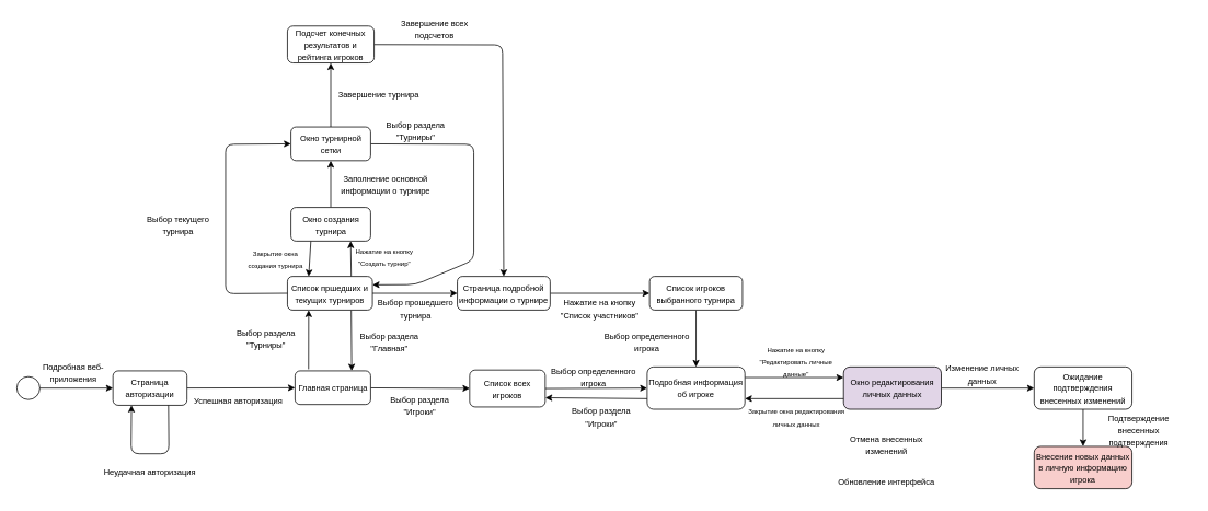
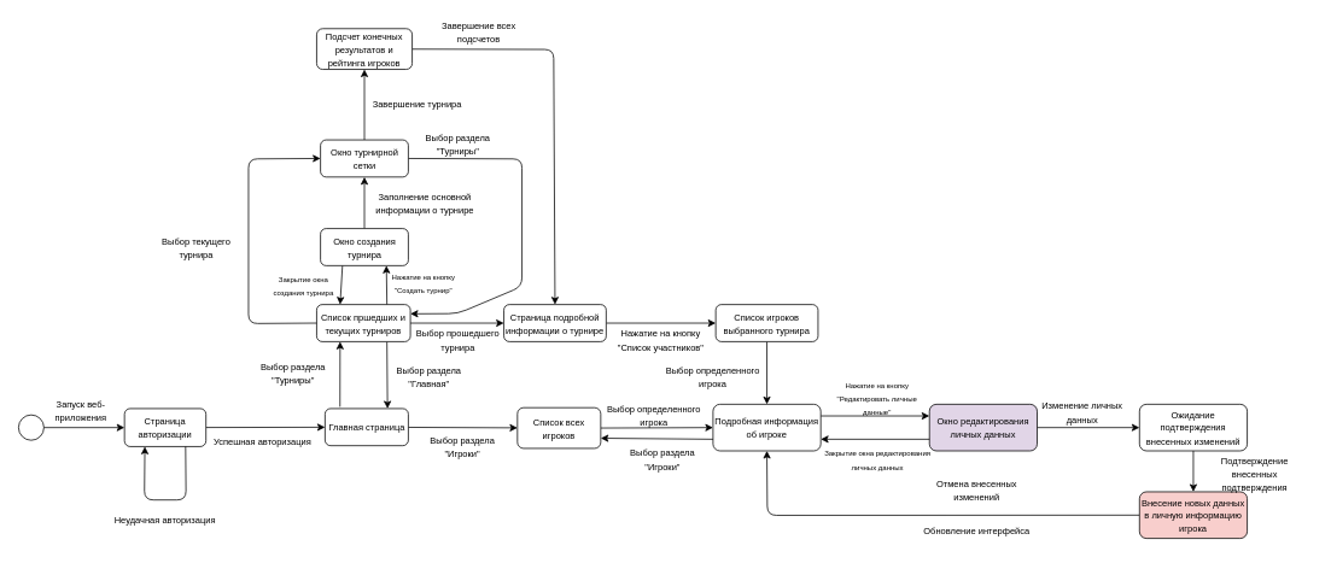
  <mxCell id="0" />
  <mxCell id="1" parent="0" />
  <mxCell id="2" value="" style="ellipse;whiteSpace=wrap;html=1;aspect=fixed;" parent="1" vertex="1"><mxGeometry x="20" y="458" width="28" height="28" as="geometry" /></mxCell>
  <mxCell id="3" value="" style="endArrow=classic;html=1;exitX=1;exitY=0.5;exitDx=0;exitDy=0;shadow=0;fontColor=#000000;labelBackgroundColor=#000000;strokeColor=#000000;entryX=0;entryY=0.5;entryDx=0;entryDy=0;" parent="1" source="2" target="5" edge="1"><mxGeometry width="50" height="50" relative="1" as="geometry"><mxPoint x="435" y="581" as="sourcePoint" /><mxPoint x="111" y="472" as="targetPoint" /></mxGeometry></mxCell>
  <mxCell id="4" value="" style="edgeStyle=none;html=1;shadow=0;labelBackgroundColor=#000000;fontSize=10;fontColor=#000000;strokeColor=#000000;" parent="1" source="5" target="9" edge="1"><mxGeometry relative="1" as="geometry" /></mxCell>
  <mxCell id="5" value="&lt;font style=&quot;font-size: 10px&quot;&gt;Страница авторизации&lt;/font&gt;" style="rounded=1;whiteSpace=wrap;html=1;fontColor=#000000;fillColor=#FFFFFF;strokeColor=#000000;" parent="1" vertex="1"><mxGeometry x="137" y="451" width="90" height="42" as="geometry" /></mxCell>
- <mxCell id="6" value="&lt;font style=&quot;font-size: 10px&quot;&gt;Подробная веб-приложения&lt;/font&gt;" style="text;html=1;strokeColor=none;fillColor=none;align=center;verticalAlign=middle;whiteSpace=wrap;rounded=0;labelBackgroundColor=none;fontColor=#000000;" parent="1" vertex="1"><mxGeometry x="41" y="438" width="96" height="30" as="geometry" /></mxCell>
+ <mxCell id="6" value="&lt;font style=&quot;font-size: 10px&quot;&gt;Запуск веб-приложения&lt;/font&gt;" style="text;html=1;strokeColor=none;fillColor=none;align=center;verticalAlign=middle;whiteSpace=wrap;rounded=0;labelBackgroundColor=none;fontColor=#000000;" parent="1" vertex="1"><mxGeometry x="41" y="438" width="96" height="30" as="geometry" /></mxCell>
  <mxCell id="7" value="" style="edgeStyle=none;html=1;shadow=0;labelBackgroundColor=#000000;fontSize=11;fontColor=#000000;strokeColor=#000000;entryX=0.25;entryY=1;entryDx=0;entryDy=0;" parent="1" target="16" edge="1"><mxGeometry relative="1" as="geometry"><mxPoint x="402" y="380.5" as="targetPoint" /><mxPoint x="375" y="449" as="sourcePoint" /></mxGeometry></mxCell>
  <mxCell id="8" style="edgeStyle=none;html=1;shadow=0;labelBackgroundColor=#000000;fontSize=11;fontColor=#000000;strokeColor=#000000;" parent="1" source="9" target="34" edge="1"><mxGeometry relative="1" as="geometry" /></mxCell>
  <mxCell id="9" value="&lt;font size=&quot;1&quot;&gt;Главная страница&lt;/font&gt;" style="whiteSpace=wrap;html=1;fillColor=#FFFFFF;strokeColor=#000000;fontColor=#000000;rounded=1;" parent="1" vertex="1"><mxGeometry x="358.5" y="451" width="92" height="41" as="geometry" /></mxCell>
  <mxCell id="10" value="&lt;font style=&quot;font-size: 10px&quot;&gt;Успешная авторизация&amp;nbsp;&lt;/font&gt;" style="text;html=1;strokeColor=none;fillColor=none;align=center;verticalAlign=middle;whiteSpace=wrap;rounded=0;labelBackgroundColor=none;fontColor=#000000;" parent="1" vertex="1"><mxGeometry x="233.25" y="473" width="116" height="30" as="geometry" /></mxCell>
  <mxCell id="11" value="&lt;font style=&quot;font-size: 10px&quot;&gt;Выбор раздела &quot;Турниры&quot;&lt;/font&gt;" style="text;html=1;strokeColor=none;fillColor=none;align=center;verticalAlign=middle;whiteSpace=wrap;rounded=0;labelBackgroundColor=none;fontColor=#000000;" parent="1" vertex="1"><mxGeometry x="278" y="397" width="91" height="30" as="geometry" /></mxCell>
  <mxCell id="12" style="edgeStyle=none;html=1;exitX=0;exitY=0.5;exitDx=0;exitDy=0;shadow=0;labelBackgroundColor=#000000;fontSize=11;fontColor=#000000;strokeColor=#000000;entryX=0;entryY=0.5;entryDx=0;entryDy=0;" parent="1" source="16" target="18" edge="1"><mxGeometry relative="1" as="geometry"><mxPoint x="281.338" y="356.286" as="targetPoint" /></mxGeometry></mxCell>
  <mxCell id="13" style="edgeStyle=none;html=1;shadow=0;labelBackgroundColor=#000000;fontSize=11;fontColor=#000000;strokeColor=#000000;entryX=0.75;entryY=1;entryDx=0;entryDy=0;exitX=0.75;exitY=0;exitDx=0;exitDy=0;" parent="1" source="16" target="22" edge="1"><mxGeometry relative="1" as="geometry"><mxPoint x="402" y="298.863" as="targetPoint" /></mxGeometry></mxCell>
  <mxCell id="14" style="edgeStyle=none;html=1;exitX=0;exitY=0.5;exitDx=0;exitDy=0;entryX=0;entryY=0.5;entryDx=0;entryDy=0;shadow=0;labelBackgroundColor=#000000;fontSize=11;fontColor=#000000;strokeColor=#000000;" parent="1" source="16" target="27" edge="1"><mxGeometry relative="1" as="geometry"><Array as="points"><mxPoint x="274" y="357" /><mxPoint x="274" y="175" /></Array></mxGeometry></mxCell>
  <mxCell id="15" style="edgeStyle=none;html=1;exitX=0.75;exitY=1;exitDx=0;exitDy=0;entryX=0.75;entryY=0;entryDx=0;entryDy=0;strokeColor=#000000;" edge="1" parent="1" source="16" target="9"><mxGeometry relative="1" as="geometry" /></mxCell>
  <mxCell id="16" value="&lt;font size=&quot;1&quot;&gt;Список пршедших и текущих турниров&lt;/font&gt;" style="whiteSpace=wrap;html=1;fillColor=#FFFFFF;strokeColor=#000000;fontColor=#000000;rounded=1;" parent="1" vertex="1"><mxGeometry x="349.25" y="336" width="103.5" height="41" as="geometry" /></mxCell>
  <mxCell id="17" style="edgeStyle=none;html=1;shadow=0;labelBackgroundColor=#000000;fontSize=11;fontColor=#000000;strokeColor=#000000;" parent="1" source="18" target="37" edge="1"><mxGeometry relative="1" as="geometry" /></mxCell>
  <mxCell id="18" value="&lt;font size=&quot;1&quot;&gt;Страница подробной информации о турнире&lt;/font&gt;" style="whiteSpace=wrap;html=1;fillColor=#FFFFFF;strokeColor=#000000;fontColor=#000000;rounded=1;" parent="1" vertex="1"><mxGeometry x="556" y="336" width="113" height="41" as="geometry" /></mxCell>
  <mxCell id="19" value="&lt;span style=&quot;font-size: 10px&quot;&gt;Выбор прошедшего турнира&lt;/span&gt;" style="text;html=1;strokeColor=none;fillColor=none;align=center;verticalAlign=middle;whiteSpace=wrap;rounded=0;labelBackgroundColor=none;fontColor=#000000;" parent="1" vertex="1"><mxGeometry x="455" y="360" width="101" height="30" as="geometry" /></mxCell>
  <mxCell id="20" style="edgeStyle=none;html=1;exitX=0.5;exitY=0;exitDx=0;exitDy=0;shadow=0;labelBackgroundColor=#000000;fontSize=11;fontColor=#000000;strokeColor=#000000;entryX=0.5;entryY=1;entryDx=0;entryDy=0;" parent="1" source="22" target="27" edge="1"><mxGeometry relative="1" as="geometry"><mxPoint x="402" y="187" as="targetPoint" /></mxGeometry></mxCell>
  <mxCell id="21" style="edgeStyle=none;html=1;exitX=0.25;exitY=1;exitDx=0;exitDy=0;entryX=0.25;entryY=0;entryDx=0;entryDy=0;strokeColor=#000000;" edge="1" parent="1" source="22" target="16"><mxGeometry relative="1" as="geometry" /></mxCell>
  <mxCell id="22" value="&lt;font size=&quot;1&quot;&gt;Окно создания турнира&lt;/font&gt;" style="whiteSpace=wrap;html=1;fillColor=#FFFFFF;strokeColor=#000000;fontColor=#000000;rounded=1;" parent="1" vertex="1"><mxGeometry x="353.5" y="252" width="97" height="41" as="geometry" /></mxCell>
  <mxCell id="23" value="&lt;font style=&quot;font-size: 8px&quot;&gt;Нажатие на кнопку &quot;Создать турнир&quot;&lt;/font&gt;" style="text;html=1;strokeColor=none;fillColor=none;align=center;verticalAlign=middle;whiteSpace=wrap;rounded=0;labelBackgroundColor=none;fontColor=#000000;" parent="1" vertex="1"><mxGeometry x="428" y="298" width="79" height="28.5" as="geometry" /></mxCell>
  <mxCell id="24" value="&lt;span style=&quot;font-size: 10px&quot;&gt;Заполнение основной информации о турнире&lt;/span&gt;" style="text;html=1;strokeColor=none;fillColor=none;align=center;verticalAlign=middle;whiteSpace=wrap;rounded=0;labelBackgroundColor=none;fontColor=#000000;" parent="1" vertex="1"><mxGeometry x="407" y="209" width="124" height="30" as="geometry" /></mxCell>
  <mxCell id="25" style="edgeStyle=none;html=1;exitX=0.5;exitY=0;exitDx=0;exitDy=0;shadow=0;labelBackgroundColor=#000000;fontSize=11;fontColor=#000000;strokeColor=#000000;entryX=0.5;entryY=1;entryDx=0;entryDy=0;" parent="1" source="27" target="30" edge="1"><mxGeometry relative="1" as="geometry"><mxPoint x="402.172" y="78.214" as="targetPoint" /></mxGeometry></mxCell>
  <mxCell id="26" style="edgeStyle=none;html=1;entryX=1;entryY=0.25;entryDx=0;entryDy=0;strokeColor=#000000;exitX=1;exitY=0.5;exitDx=0;exitDy=0;" edge="1" parent="1" source="27" target="16"><mxGeometry relative="1" as="geometry"><mxPoint x="478" y="197" as="sourcePoint" /><Array as="points"><mxPoint x="576" y="175" /><mxPoint x="576" y="316" /><mxPoint x="505" y="346" /></Array></mxGeometry></mxCell>
  <mxCell id="27" value="&lt;font size=&quot;1&quot;&gt;Окно турнирной сетки&lt;/font&gt;" style="whiteSpace=wrap;html=1;fillColor=#FFFFFF;strokeColor=#000000;fontColor=#000000;rounded=1;" parent="1" vertex="1"><mxGeometry x="353.5" y="154" width="97" height="41" as="geometry" /></mxCell>
  <mxCell id="28" value="&lt;span style=&quot;font-size: 10px&quot;&gt;Выбор текущего турнира&lt;/span&gt;" style="text;html=1;strokeColor=none;fillColor=none;align=center;verticalAlign=middle;whiteSpace=wrap;rounded=0;labelBackgroundColor=none;fontColor=#000000;" parent="1" vertex="1"><mxGeometry x="166" y="257.5" width="101" height="30" as="geometry" /></mxCell>
  <mxCell id="29" style="edgeStyle=none;html=1;entryX=0.5;entryY=0;entryDx=0;entryDy=0;shadow=0;labelBackgroundColor=#000000;fontSize=11;fontColor=#000000;strokeColor=#000000;" parent="1" source="30" target="18" edge="1"><mxGeometry relative="1" as="geometry"><Array as="points"><mxPoint x="611" y="54" /></Array></mxGeometry></mxCell>
  <mxCell id="30" value="&lt;font size=&quot;1&quot;&gt;Подсчет конечных результатов и рейтинга игроков&lt;/font&gt;" style="whiteSpace=wrap;html=1;fillColor=#FFFFFF;strokeColor=#000000;fontColor=#000000;rounded=1;" parent="1" vertex="1"><mxGeometry x="349.25" y="31" width="105.5" height="45" as="geometry" /></mxCell>
  <mxCell id="31" value="&lt;span style=&quot;font-size: 10px&quot;&gt;Завершение турнира&lt;/span&gt;" style="text;html=1;strokeColor=none;fillColor=none;align=center;verticalAlign=middle;whiteSpace=wrap;rounded=0;labelBackgroundColor=none;fontColor=#000000;" parent="1" vertex="1"><mxGeometry x="410" y="100" width="101" height="30" as="geometry" /></mxCell>
  <mxCell id="32" value="&lt;span style=&quot;font-size: 10px&quot;&gt;Завершение всех подсчетов&lt;/span&gt;" style="text;html=1;strokeColor=none;fillColor=none;align=center;verticalAlign=middle;whiteSpace=wrap;rounded=0;labelBackgroundColor=none;fontColor=#000000;" parent="1" vertex="1"><mxGeometry x="478" y="20" width="101" height="30" as="geometry" /></mxCell>
  <mxCell id="33" style="edgeStyle=none;html=1;strokeColor=#000000;startArrow=none;entryX=0;entryY=0.5;entryDx=0;entryDy=0;exitX=1;exitY=0.5;exitDx=0;exitDy=0;" edge="1" parent="1" source="34" target="40"><mxGeometry relative="1" as="geometry"><mxPoint x="742" y="473" as="sourcePoint" /></mxGeometry></mxCell>
  <mxCell id="34" value="&lt;font size=&quot;1&quot;&gt;Список всех игроков&lt;/font&gt;" style="whiteSpace=wrap;html=1;fillColor=#FFFFFF;strokeColor=#000000;fontColor=#000000;rounded=1;" parent="1" vertex="1"><mxGeometry x="571" y="450" width="92" height="45" as="geometry" /></mxCell>
  <mxCell id="35" value="&lt;font style=&quot;font-size: 10px&quot;&gt;Выбор раздела &quot;Игроки&quot;&lt;/font&gt;" style="text;html=1;strokeColor=none;fillColor=none;align=center;verticalAlign=middle;whiteSpace=wrap;rounded=0;labelBackgroundColor=none;fontColor=#000000;" parent="1" vertex="1"><mxGeometry x="465" y="478" width="91" height="30" as="geometry" /></mxCell>
  <mxCell id="36" style="edgeStyle=none;html=1;strokeColor=#000000;" edge="1" parent="1" source="37" target="40"><mxGeometry relative="1" as="geometry" /></mxCell>
  <mxCell id="37" value="&lt;font size=&quot;1&quot;&gt;Список игроков выбранного турнира&lt;/font&gt;" style="whiteSpace=wrap;html=1;fillColor=#FFFFFF;strokeColor=#000000;fontColor=#000000;rounded=1;" parent="1" vertex="1"><mxGeometry x="790" y="336" width="113" height="41" as="geometry" /></mxCell>
  <mxCell id="38" value="&lt;span style=&quot;font-size: 10px&quot;&gt;Нажатие на кнопку &quot;Список участников&quot;&lt;/span&gt;" style="text;html=1;strokeColor=none;fillColor=none;align=center;verticalAlign=middle;whiteSpace=wrap;rounded=0;labelBackgroundColor=none;fontColor=#000000;" parent="1" vertex="1"><mxGeometry x="679" y="360" width="101" height="30" as="geometry" /></mxCell>
  <mxCell id="39" style="edgeStyle=none;html=1;strokeColor=#000000;exitX=1;exitY=0.25;exitDx=0;exitDy=0;entryX=0;entryY=0.25;entryDx=0;entryDy=0;" edge="1" parent="1" source="40" target="43"><mxGeometry relative="1" as="geometry" /></mxCell>
  <mxCell id="40" value="&lt;font size=&quot;1&quot;&gt;Подробная информация об игроке&lt;/font&gt;" style="whiteSpace=wrap;html=1;fillColor=#FFFFFF;strokeColor=#000000;fontColor=#000000;rounded=1;" vertex="1" parent="1"><mxGeometry x="787" y="446.25" width="119" height="51.5" as="geometry" /></mxCell>
  <mxCell id="41" value="&lt;span style=&quot;font-size: 10px&quot;&gt;Выбор определенного игрока&lt;/span&gt;" style="text;html=1;strokeColor=none;fillColor=none;align=center;verticalAlign=middle;whiteSpace=wrap;rounded=0;labelBackgroundColor=none;fontColor=#000000;" vertex="1" parent="1"><mxGeometry x="669" y="443" width="106" height="30" as="geometry" /></mxCell>
  <mxCell id="42" style="edgeStyle=none;html=1;exitX=1;exitY=0.5;exitDx=0;exitDy=0;entryX=0;entryY=0.5;entryDx=0;entryDy=0;strokeColor=#000000;" edge="1" parent="1" source="43" target="46"><mxGeometry relative="1" as="geometry" /></mxCell>
  <mxCell id="43" value="&lt;font size=&quot;1&quot;&gt;Окно редактирования личных данных&lt;/font&gt;" style="whiteSpace=wrap;html=1;fillColor=#e1d5e7;strokeColor=#000000;fontColor=#000000;rounded=1;" vertex="1" parent="1"><mxGeometry x="1026" y="446.25" width="119" height="51.5" as="geometry" /></mxCell>
  <mxCell id="44" value="&lt;font style=&quot;font-size: 8px&quot;&gt;Нажатие на кнопку &quot;Редактировать личные данные&quot;&lt;/font&gt;" style="text;html=1;strokeColor=none;fillColor=none;align=center;verticalAlign=middle;whiteSpace=wrap;rounded=0;labelBackgroundColor=none;fontColor=#000000;" vertex="1" parent="1"><mxGeometry x="921" y="419" width="95" height="39" as="geometry" /></mxCell>
  <mxCell id="45" style="edgeStyle=none;html=1;exitX=0.5;exitY=1;exitDx=0;exitDy=0;entryX=0.5;entryY=0;entryDx=0;entryDy=0;strokeColor=#000000;" edge="1" parent="1" source="46" target="49"><mxGeometry relative="1" as="geometry" /></mxCell>
  <mxCell id="46" value="&lt;font size=&quot;1&quot;&gt;Ожидание подтверждения внесенных изменений&lt;/font&gt;" style="whiteSpace=wrap;html=1;fillColor=#FFFFFF;strokeColor=#000000;fontColor=#000000;rounded=1;" vertex="1" parent="1"><mxGeometry x="1258" y="446.25" width="119" height="51.5" as="geometry" /></mxCell>
  <mxCell id="47" value="&lt;span style=&quot;font-size: 10px&quot;&gt;Изменение личных данных&lt;/span&gt;" style="text;html=1;strokeColor=none;fillColor=none;align=center;verticalAlign=middle;whiteSpace=wrap;rounded=0;labelBackgroundColor=none;fontColor=#000000;" vertex="1" parent="1"><mxGeometry x="1149" y="446.25" width="92" height="17" as="geometry" /></mxCell>
+ <mxCell id="48" style="edgeStyle=none;html=1;entryX=0.5;entryY=1;entryDx=0;entryDy=0;strokeColor=#000000;" edge="1" parent="1" source="49" target="40"><mxGeometry relative="1" as="geometry"><Array as="points"><mxPoint x="847" y="569" /></Array></mxGeometry></mxCell>
  <mxCell id="49" value="&lt;font size=&quot;1&quot;&gt;Внесение новых данных в личную информацию игрока&lt;/font&gt;" style="whiteSpace=wrap;html=1;fillColor=#f8cecc;strokeColor=#000000;fontColor=#000000;rounded=1;" vertex="1" parent="1"><mxGeometry x="1258" y="543" width="119" height="51.5" as="geometry" /></mxCell>
  <mxCell id="50" value="&lt;span style=&quot;font-size: 10px&quot;&gt;Подтверждение внесенных подтверждения&lt;/span&gt;" style="text;html=1;strokeColor=none;fillColor=none;align=center;verticalAlign=middle;whiteSpace=wrap;rounded=0;labelBackgroundColor=none;fontColor=#000000;" vertex="1" parent="1"><mxGeometry x="1323" y="508" width="125" height="29" as="geometry" /></mxCell>
  <mxCell id="51" value="&lt;span style=&quot;font-size: 10px&quot;&gt;Отмена внесенных изменений&lt;/span&gt;" style="text;html=1;strokeColor=none;fillColor=none;align=center;verticalAlign=middle;whiteSpace=wrap;rounded=0;labelBackgroundColor=none;fontColor=#000000;" vertex="1" parent="1"><mxGeometry x="1016" y="526" width="125" height="29" as="geometry" /></mxCell>
  <mxCell id="52" value="&lt;span style=&quot;font-size: 10px&quot;&gt;Выбор определенного игрока&lt;/span&gt;" style="text;html=1;strokeColor=none;fillColor=none;align=center;verticalAlign=middle;whiteSpace=wrap;rounded=0;labelBackgroundColor=none;fontColor=#000000;" vertex="1" parent="1"><mxGeometry x="734" y="401" width="106" height="30" as="geometry" /></mxCell>
  <mxCell id="53" value="&lt;span style=&quot;font-size: 10px&quot;&gt;Обновление интерфейса&lt;/span&gt;" style="text;html=1;strokeColor=none;fillColor=none;align=center;verticalAlign=middle;whiteSpace=wrap;rounded=0;labelBackgroundColor=none;fontColor=#000000;" vertex="1" parent="1"><mxGeometry x="1016" y="571" width="125" height="29" as="geometry" /></mxCell>
  <mxCell id="54" style="edgeStyle=none;html=1;exitX=0.75;exitY=1;exitDx=0;exitDy=0;entryX=0.25;entryY=1;entryDx=0;entryDy=0;strokeColor=#000000;" edge="1" parent="1" source="5" target="5"><mxGeometry relative="1" as="geometry"><Array as="points"><mxPoint x="205" y="552" /><mxPoint x="159" y="552" /></Array></mxGeometry></mxCell>
  <mxCell id="55" value="&lt;font style=&quot;font-size: 10px&quot;&gt;Неудачная авторизация&lt;/font&gt;" style="text;html=1;strokeColor=none;fillColor=none;align=center;verticalAlign=middle;whiteSpace=wrap;rounded=0;labelBackgroundColor=none;fontColor=#000000;" vertex="1" parent="1"><mxGeometry x="124" y="559" width="116" height="30" as="geometry" /></mxCell>
  <mxCell id="56" value="&lt;font style=&quot;font-size: 10px&quot;&gt;Выбор раздела &quot;Главная&quot;&lt;/font&gt;" style="text;html=1;strokeColor=none;fillColor=none;align=center;verticalAlign=middle;whiteSpace=wrap;rounded=0;labelBackgroundColor=none;fontColor=#000000;" vertex="1" parent="1"><mxGeometry x="428" y="401" width="91" height="30" as="geometry" /></mxCell>
  <mxCell id="57" value="&lt;font style=&quot;font-size: 8px&quot;&gt;Закрытие окна создания турнира&lt;/font&gt;" style="text;html=1;strokeColor=none;fillColor=none;align=center;verticalAlign=middle;whiteSpace=wrap;rounded=0;labelBackgroundColor=none;fontColor=#000000;" vertex="1" parent="1"><mxGeometry x="292" y="293" width="86" height="41" as="geometry" /></mxCell>
  <mxCell id="58" value="&lt;font style=&quot;font-size: 10px&quot;&gt;Выбор раздела &quot;Турниры&quot;&lt;/font&gt;" style="text;html=1;strokeColor=none;fillColor=none;align=center;verticalAlign=middle;whiteSpace=wrap;rounded=0;labelBackgroundColor=none;fontColor=#000000;" vertex="1" parent="1"><mxGeometry x="460" y="144" width="91" height="30" as="geometry" /></mxCell>
  <mxCell id="59" style="edgeStyle=none;html=1;strokeColor=#000000;exitX=0;exitY=0.75;exitDx=0;exitDy=0;entryX=1;entryY=0.75;entryDx=0;entryDy=0;" edge="1" parent="1" source="43" target="40"><mxGeometry relative="1" as="geometry"><mxPoint x="922" y="497.035" as="sourcePoint" /><mxPoint x="1042" y="497.035" as="targetPoint" /></mxGeometry></mxCell>
  <mxCell id="60" value="&lt;font style=&quot;font-size: 8px ; line-height: 0&quot;&gt;Закрытие окна редактирования личных данных&lt;/font&gt;" style="text;html=1;strokeColor=none;fillColor=none;align=center;verticalAlign=middle;whiteSpace=wrap;rounded=0;labelBackgroundColor=none;fontColor=#000000;" vertex="1" parent="1"><mxGeometry x="895.5" y="487" width="146" height="39" as="geometry" /></mxCell>
  <mxCell id="61" value="&lt;font style=&quot;font-size: 10px&quot;&gt;Выбор раздела &quot;Игроки&quot;&lt;/font&gt;" style="text;html=1;strokeColor=none;fillColor=none;align=center;verticalAlign=middle;whiteSpace=wrap;rounded=0;labelBackgroundColor=none;fontColor=#000000;" vertex="1" parent="1"><mxGeometry x="686" y="491.5" width="91" height="30" as="geometry" /></mxCell>
  <mxCell id="62" style="edgeStyle=none;html=1;strokeColor=#000000;startArrow=none;entryX=1;entryY=0.75;entryDx=0;entryDy=0;exitX=0;exitY=0.75;exitDx=0;exitDy=0;" edge="1" parent="1" source="40" target="34"><mxGeometry relative="1" as="geometry"><mxPoint x="663" y="508.5" as="sourcePoint" /><mxPoint x="787" y="508" as="targetPoint" /></mxGeometry></mxCell>
